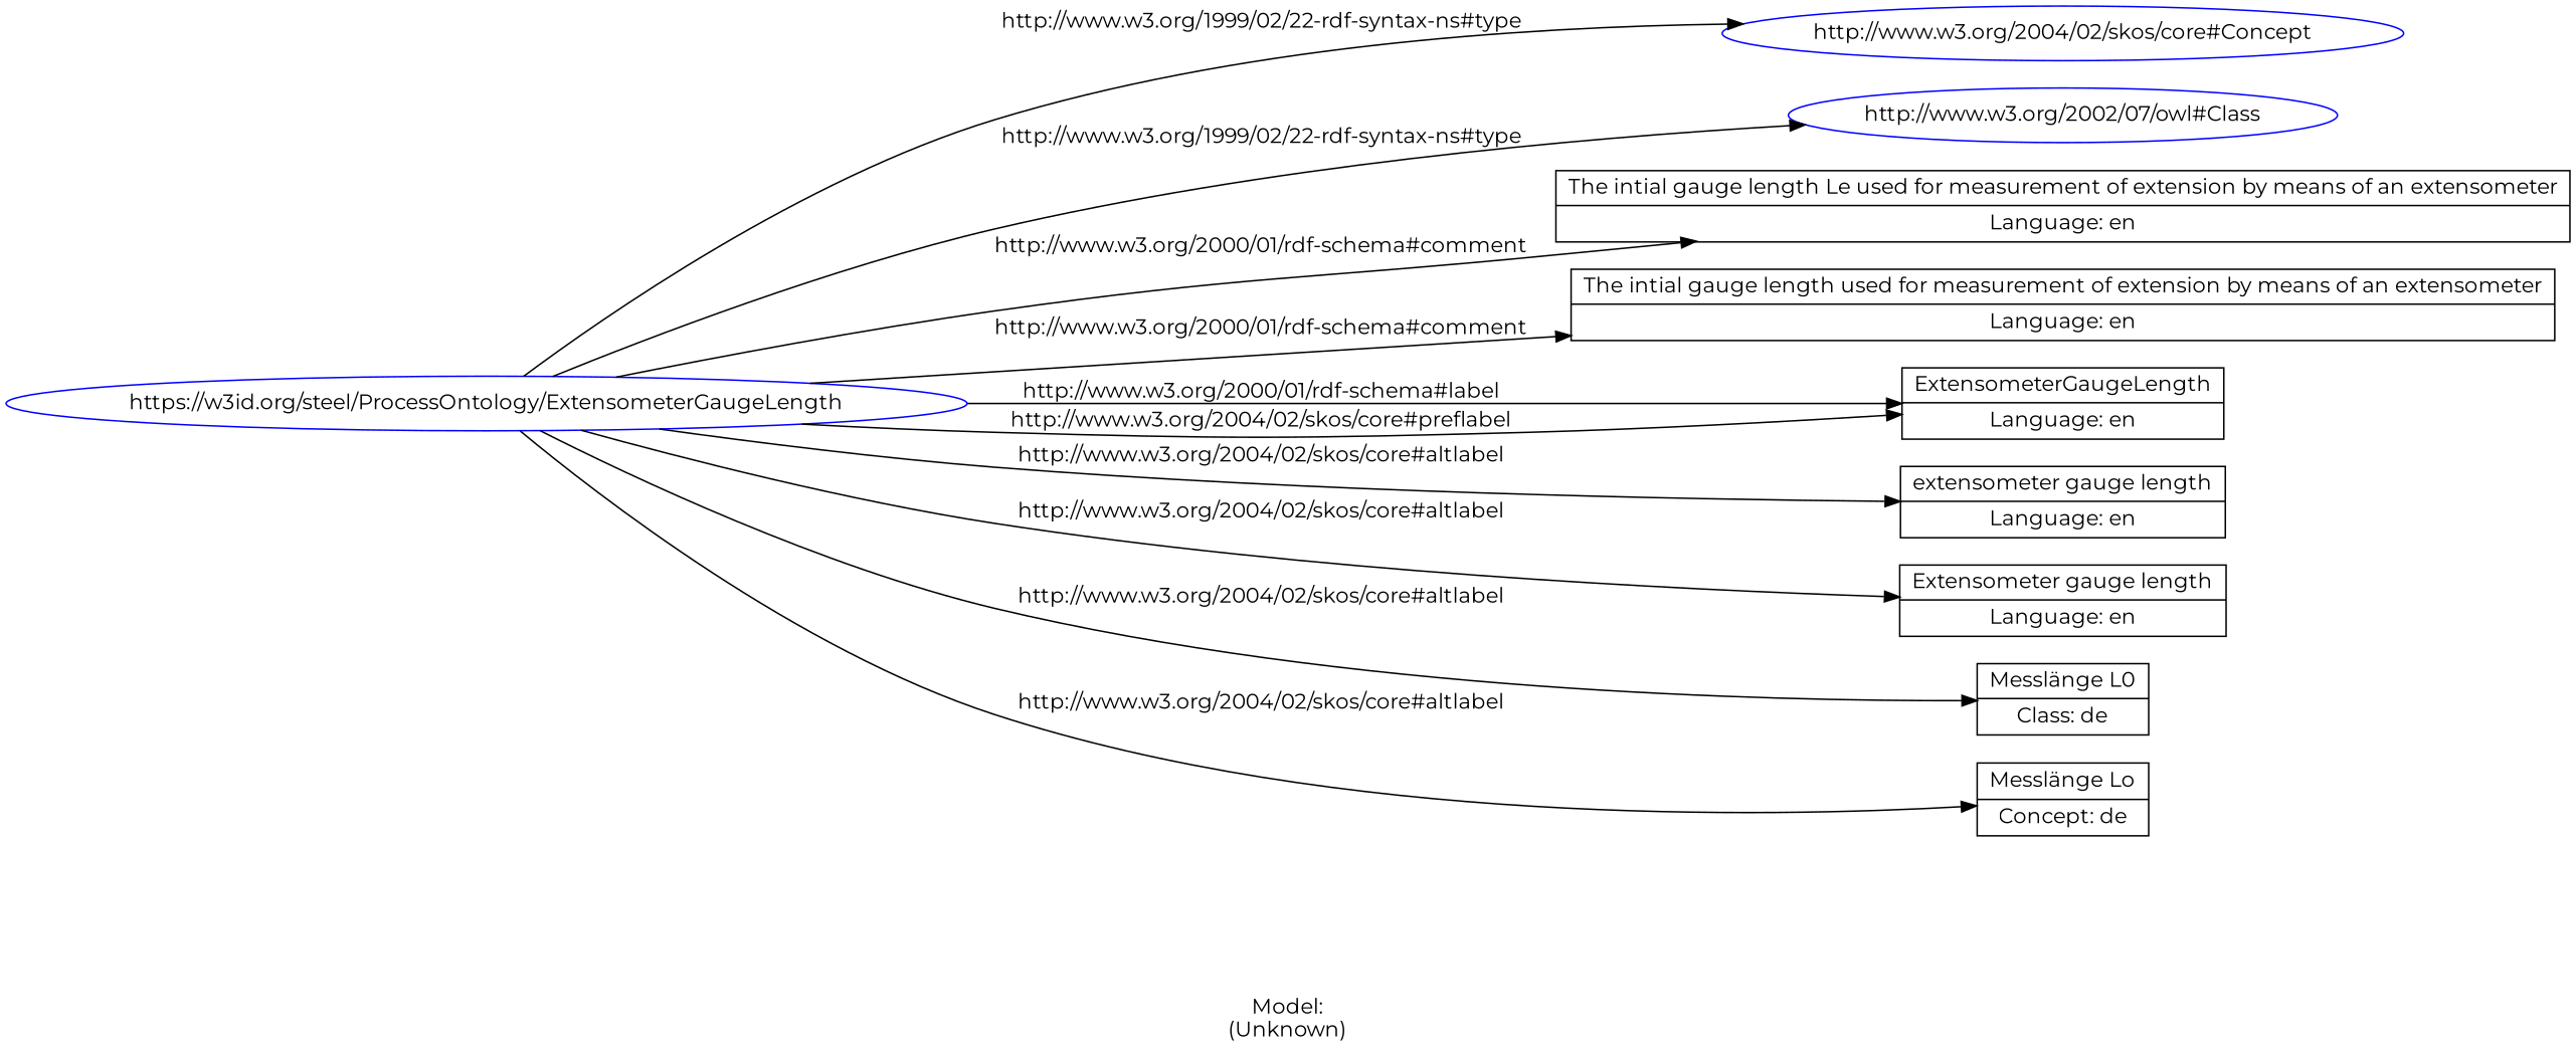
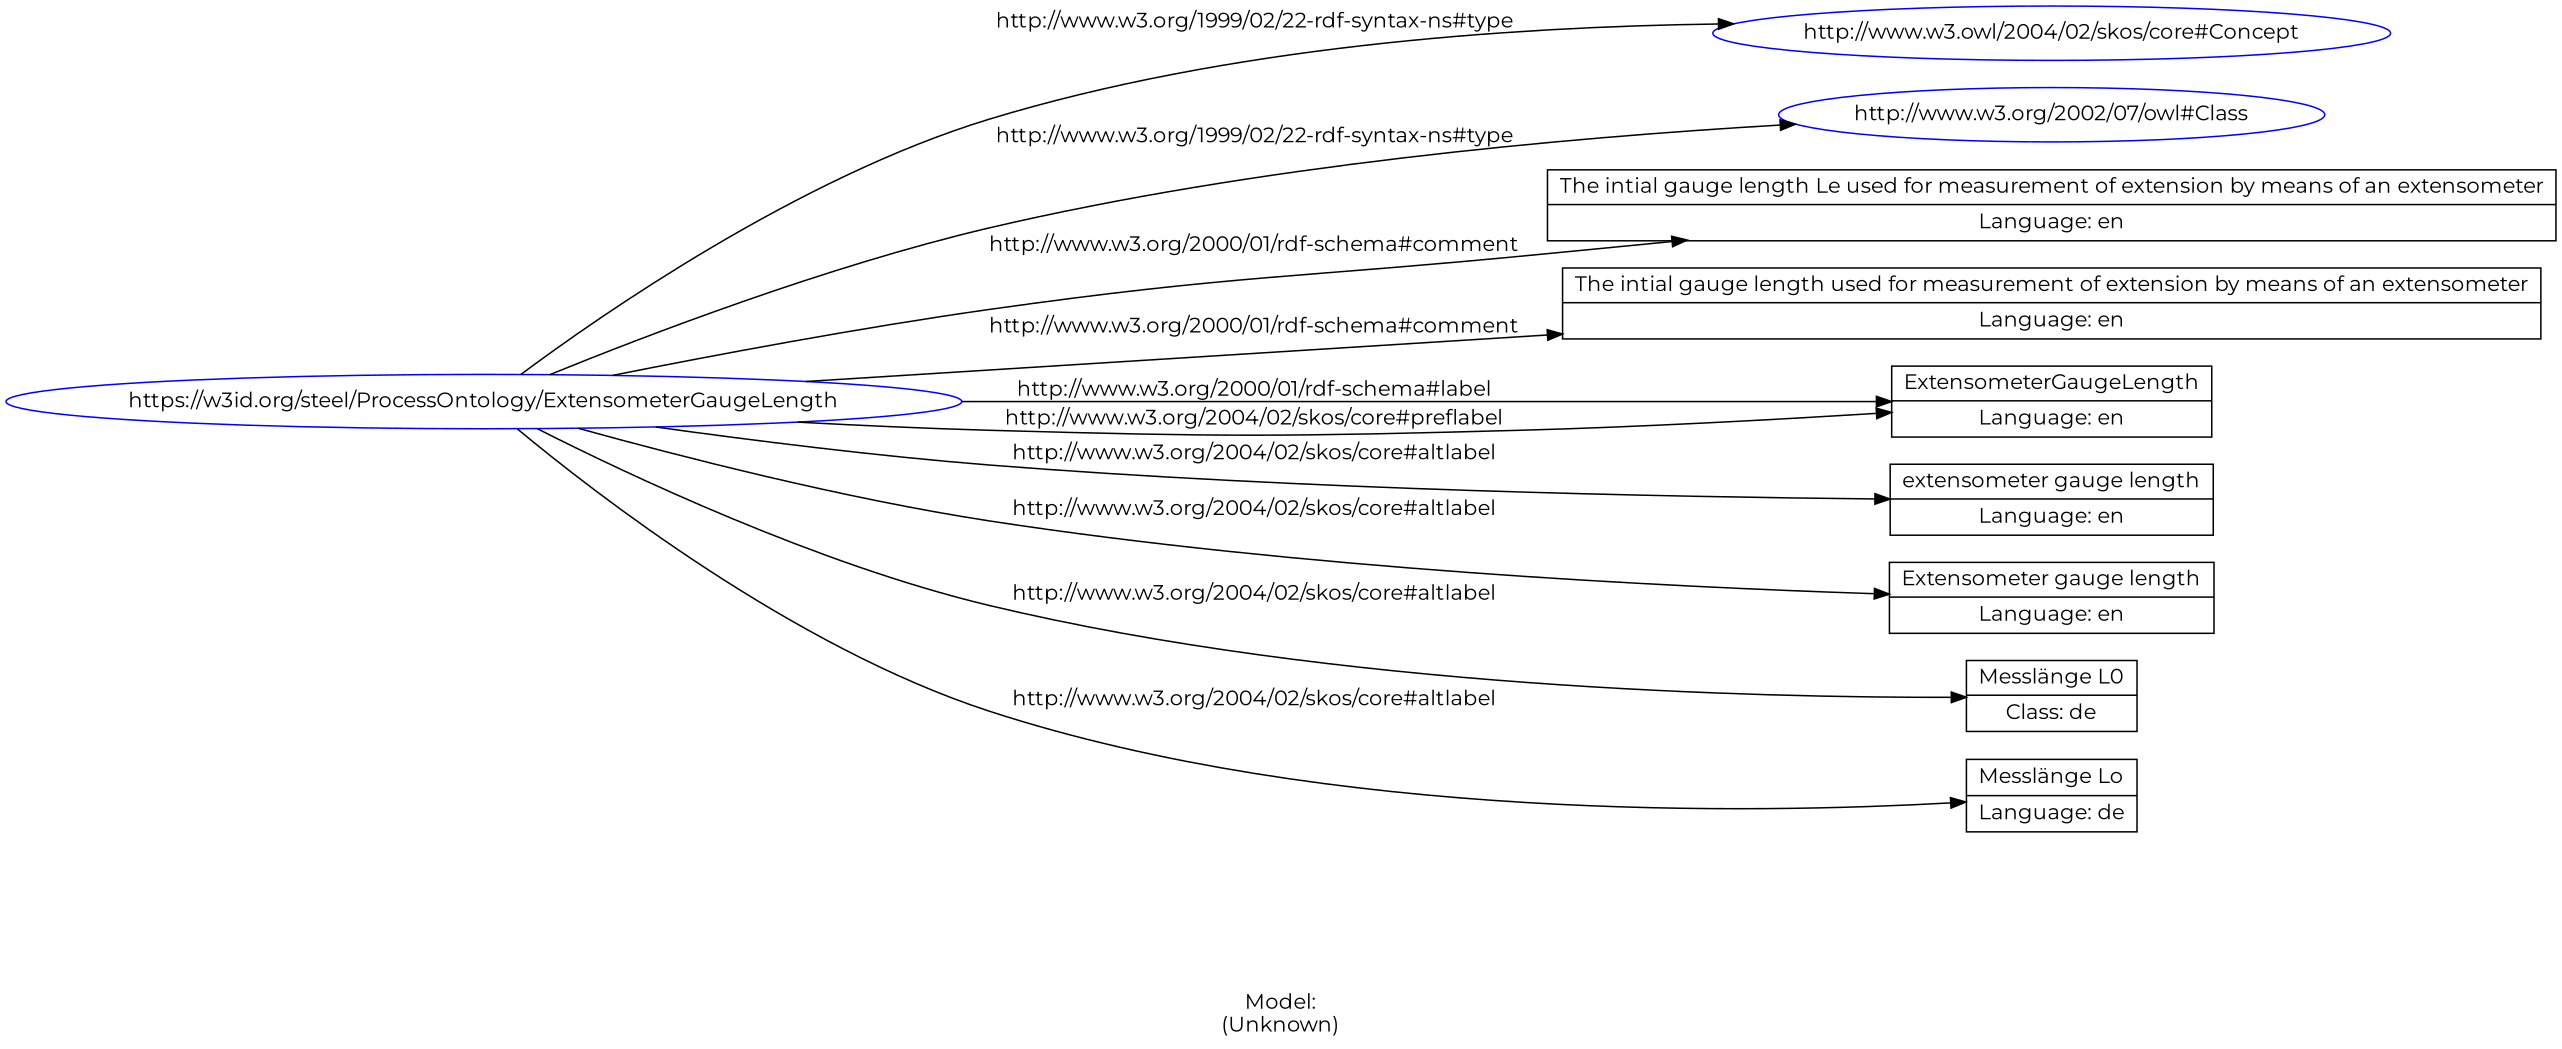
  digraph {
    fontname=Montserrat
    label="\n\nModel:\n(Unknown)"
    rankdir=LR
    node [fontname=Montserrat shape=record]
    edge [fontname=Montserrat]
    n1 [color=blue label="https://w3id.org/steel/ProcessOntology/ExtensometerGaugeLength" shape=ellipse]
-   n2 [color=blue label="http://www.w3.org/2004/02/skos/core#Concept" shape=ellipse]
+   n2 [color=blue label="http://www.w3.owl/2004/02/skos/core#Concept" shape=ellipse]
    n3 [color=blue label="http://www.w3.org/2002/07/owl#Class" shape=ellipse]
    n4 [label="The intial gauge length Le used for measurement of extension by means of an extensometer|Language: en"]
    n5 [label="The intial gauge length used for measurement of extension by means of an extensometer|Language: en"]
    n6 [label="ExtensometerGaugeLength|Language: en"]
    n7 [label="extensometer gauge length|Language: en"]
    n8 [label="Extensometer gauge length |Language: en"]
    n9 [label="Messlänge L0|Class: de"]
-   n10 [label="Messlänge Lo|Concept: de"]
+   n10 [label="Messlänge Lo|Language: de"]
    n1 -> n2 [label="http://www.w3.org/1999/02/22-rdf-syntax-ns#type"]
    n1 -> n3 [label="http://www.w3.org/1999/02/22-rdf-syntax-ns#type"]
    n1 -> n4 [label="http://www.w3.org/2000/01/rdf-schema#comment"]
    n1 -> n5 [label="http://www.w3.org/2000/01/rdf-schema#comment"]
    n1 -> n6 [label="http://www.w3.org/2000/01/rdf-schema#label"]
    n1 -> n6 [label="http://www.w3.org/2004/02/skos/core#preflabel"]
    n1 -> n7 [label="http://www.w3.org/2004/02/skos/core#altlabel"]
    n1 -> n8 [label="http://www.w3.org/2004/02/skos/core#altlabel"]
    n1 -> n9 [label="http://www.w3.org/2004/02/skos/core#altlabel"]
    n1 -> n10 [label="http://www.w3.org/2004/02/skos/core#altlabel"]
  }
